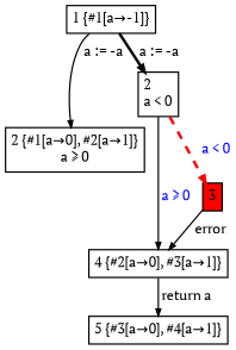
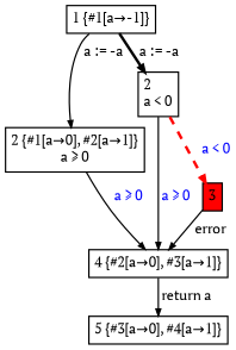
  digraph {
    fontname="PT Serif"
    nodesep=0.12
    ranksep=0.10
    node [fontname="PT Serif" fontsize=10.5 margin="0.05,0.05" shape=box]
    edge [arrowsize=0.5 fontname="PT Serif" fontsize=10.5]
    n1 [height=0.02 label="1 {#1[a→-1]}" width=0.02]
    n2 [height=0.02 label="2 {#1[a→0], #2[a→1]}\la ≥ 0" width=0.02]
    n3 [height=0.02 label="2\la < 0" width=0.02]
    n4 [height=0.02 label="4 {#2[a→0], #3[a→1]}" width=0.02]
    n5 [height=0.02 label="5 {#3[a→0], #4[a→1]}" width=0.02]
    n6 [fillcolor=red height=0.02 label=3 style=filled width=0.02]
    n1 -> n2 [label=" a := -a"]
    n1 -> n3 [color=black label=" a := -a" style=bold]
+   n2 -> n4 [fontcolor="#0000FF" label=" a ≥ 0"]
    n3 -> n4 [fontcolor="#0000FF" label=" a ≥ 0"]
    n3 -> n6 [color="#FF0000" fontcolor="#0000FF" label=" a < 0" style="bold,dashed"]
    n4 -> n5 [label=" return a"]
    n6 -> n4 [label=" error"]
  }
